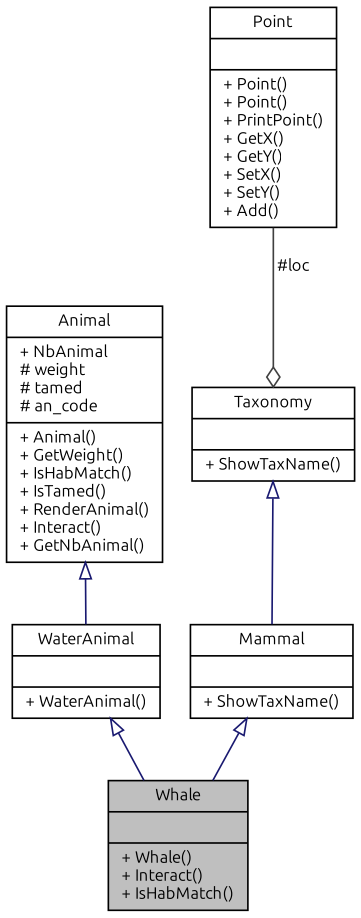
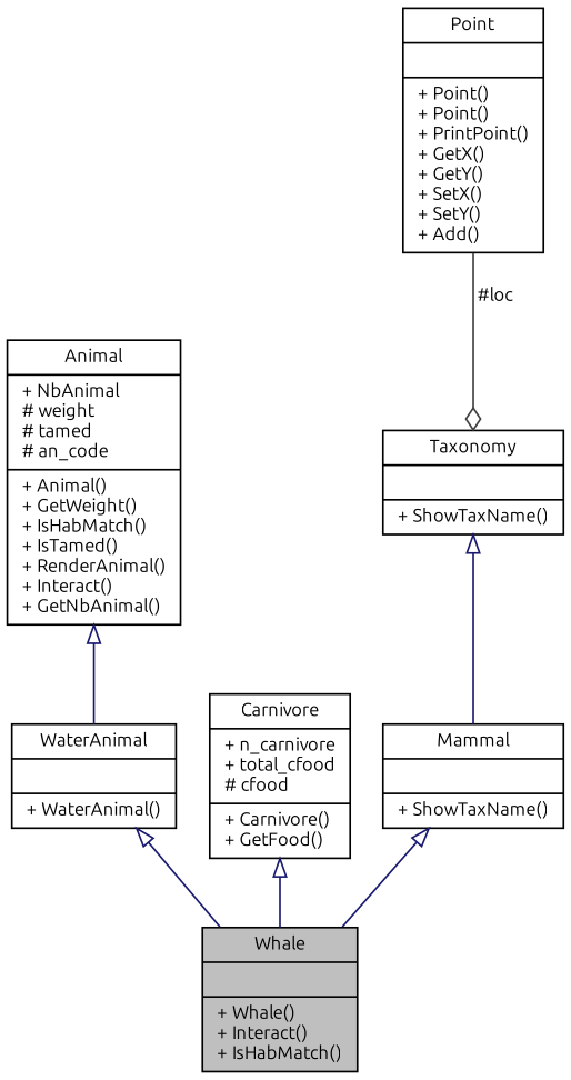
  digraph {
    fontname=Ubuntu
    node [color=black fillcolor=white fontname=Ubuntu fontsize=10 shape=record style=filled]
    edge [arrowtail=onormal color=midnightblue dir=back fontname=Ubuntu fontsize=10 labelfontname=Helvetica labelfontsize=10 style=solid]
    n1 [fillcolor=grey75 fontcolor=black height=0.2 label="{Whale\n||+ Whale()\l+ Interact()\l+ IsHabMatch()\l}" width=0.4]
    n2 [height=0.2 label="{WaterAnimal\n||+ WaterAnimal()\l}" width=0.4]
    n3 [height=0.2 label="{Animal\n|+ NbAnimal\l# weight\l# tamed\l# an_code\l|+ Animal()\l+ GetWeight()\l+ IsHabMatch()\l+ IsTamed()\l+ RenderAnimal()\l+ Interact()\l+ GetNbAnimal()\l}" width=0.4]
    n4 [height=0.2 label="{Point\n||+ Point()\l+ Point()\l+ PrintPoint()\l+ GetX()\l+ GetY()\l+ SetX()\l+ SetY()\l+ Add()\l}" width=0.4]
    n5 [height=0.2 label="{Taxonomy\n||+ ShowTaxName()\l}" width=0.4]
+   n6 [height=0.2 label="{Carnivore\n|+ n_carnivore\l+ total_cfood\l# cfood\l|+ Carnivore()\l+ GetFood()\l}" width=0.4]
    n7 [height=0.2 label="{Mammal\n||+ ShowTaxName()\l}" width=0.4]
    n2 -> n1
    n3 -> n2
    n4 -> n5 [arrowhead=odiamond color=grey25 label=" #loc" arrowtail="" dir=""]
    n5 -> n7
+   n6 -> n1
    n7 -> n1
  }
